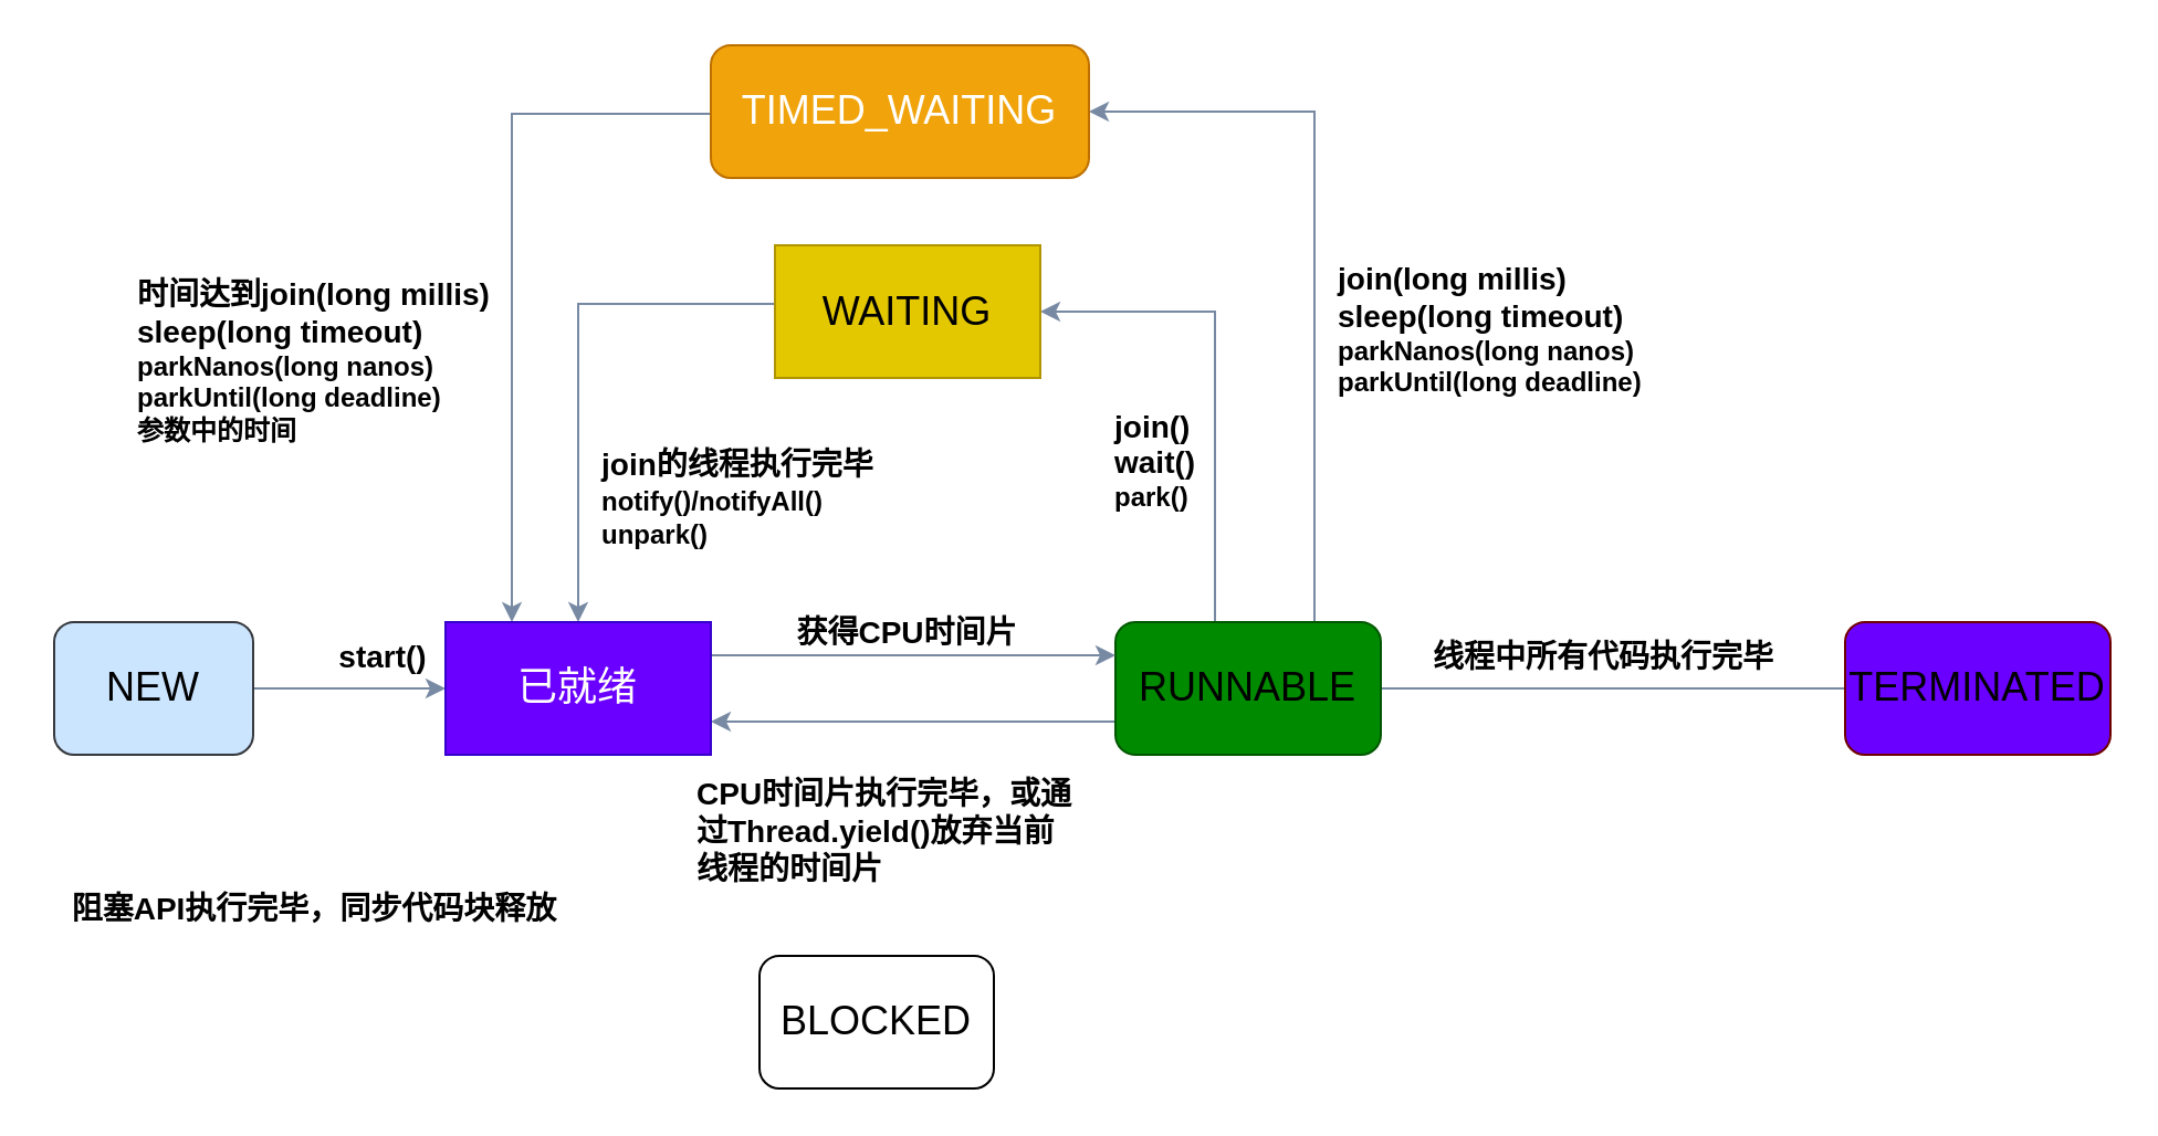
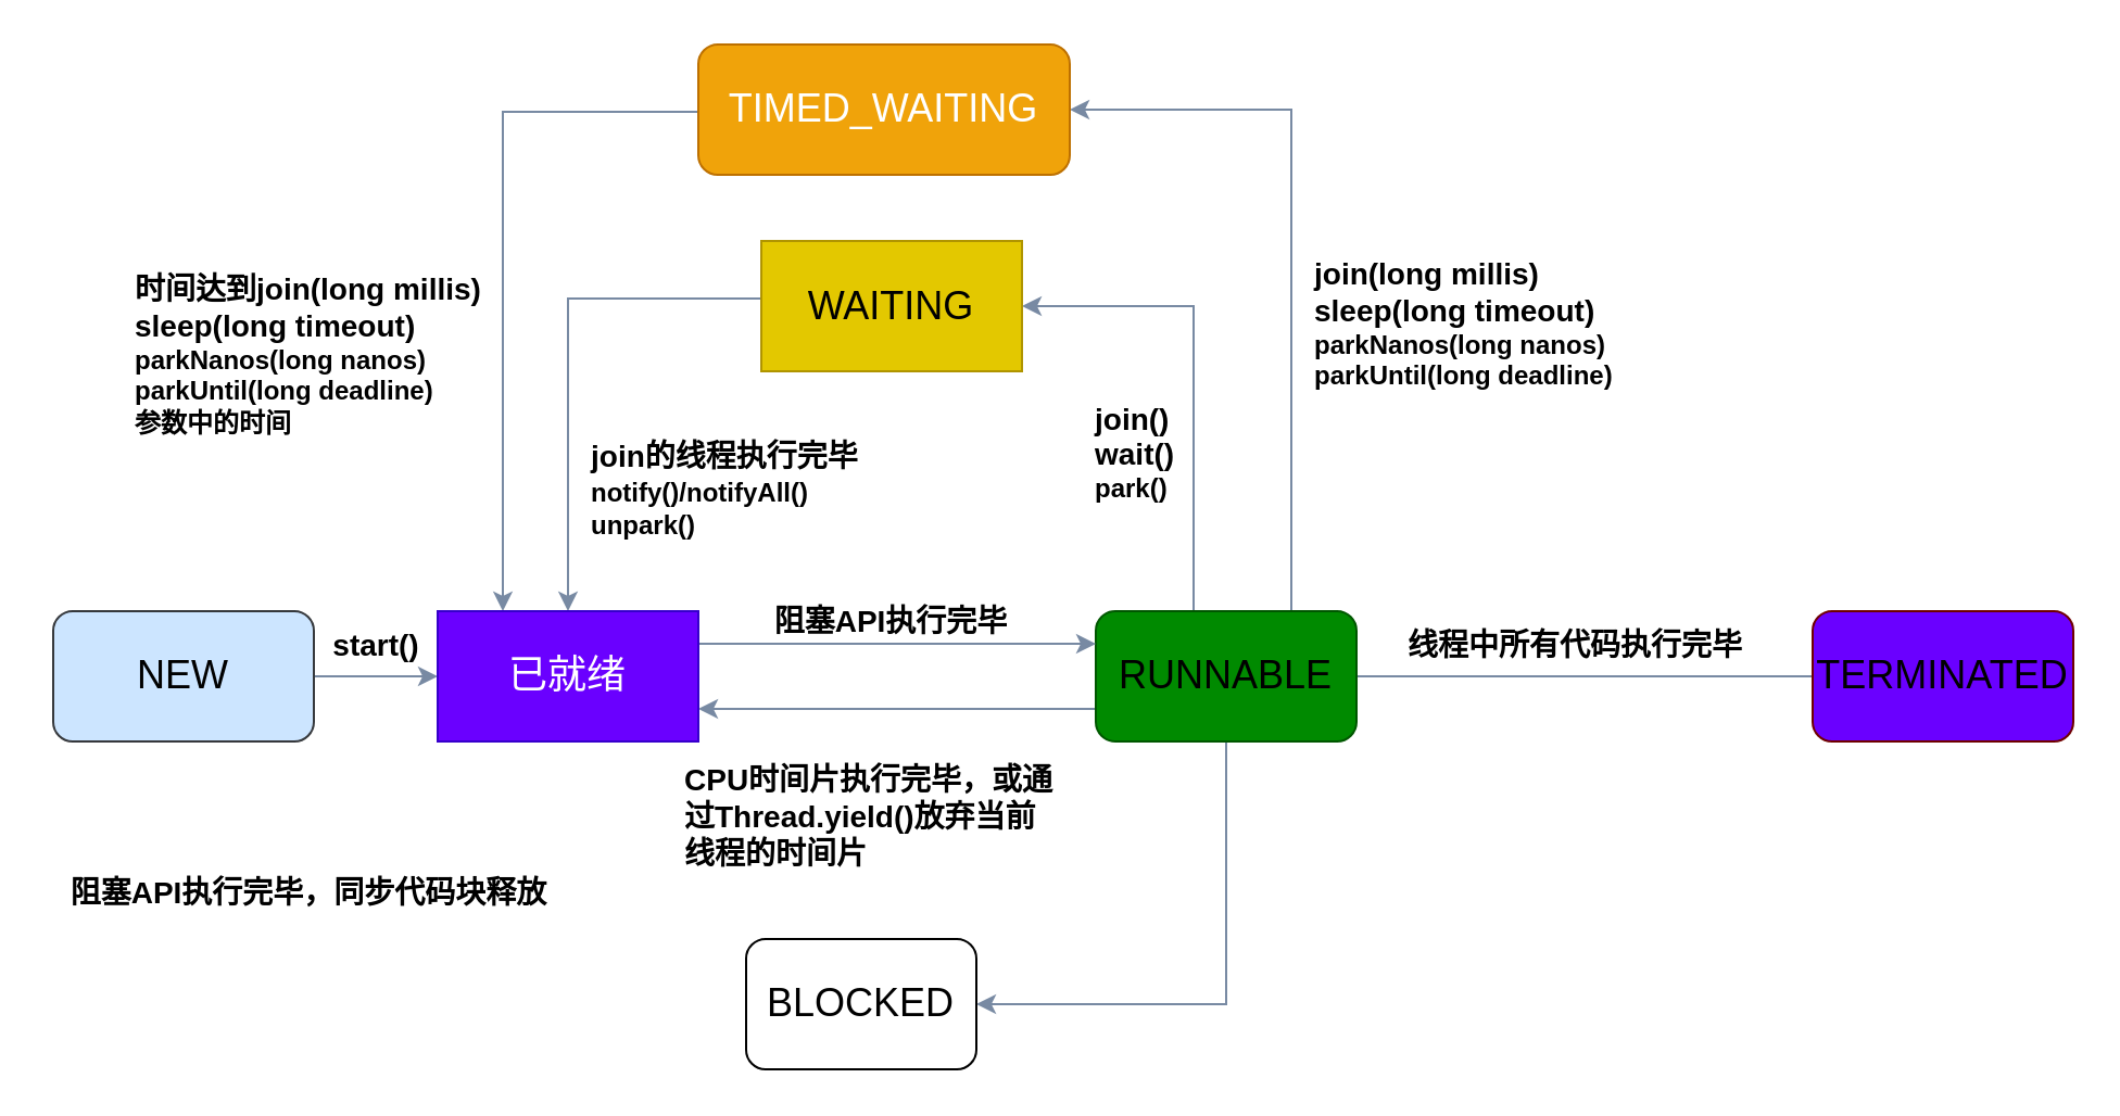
  <mxCell id="0" />
  <mxCell id="1" parent="0" />
  <mxCell id="2" style="edgeStyle=orthogonalEdgeStyle;curved=0;rounded=1;sketch=0;orthogonalLoop=1;jettySize=auto;html=1;exitX=1;exitY=0.5;exitDx=0;exitDy=0;entryX=0;entryY=0.5;entryDx=0;entryDy=0;strokeColor=#788AA3;fillColor=#B2C9AB;fontColor=#46495D;" parent="1" source="3" target="18" edge="1"><mxGeometry relative="1" as="geometry"><mxPoint x="189" y="311" as="targetPoint" /></mxGeometry></mxCell>
- <mxCell id="3" value="&lt;font style=&quot;font-size: 18px&quot; color=&quot;#000000&quot;&gt;NEW&lt;/font&gt;" style="rounded=1;whiteSpace=wrap;html=1;sketch=0;strokeColor=#36393d;fillColor=#cce5ff;" parent="1" vertex="1"><mxGeometry x="24" y="281" width="90" height="60" as="geometry" /></mxCell>
+ <mxCell id="3" value="&lt;font style=&quot;font-size: 18px&quot; color=&quot;#000000&quot;&gt;NEW&lt;/font&gt;" style="rounded=1;whiteSpace=wrap;html=1;sketch=0;strokeColor=#36393d;fillColor=#cce5ff;" parent="1" vertex="1"><mxGeometry x="24" y="281" width="120" height="60" as="geometry" /></mxCell>
  <mxCell id="4" style="edgeStyle=orthogonalEdgeStyle;curved=0;rounded=1;sketch=0;orthogonalLoop=1;jettySize=auto;html=1;exitX=0;exitY=0.75;exitDx=0;exitDy=0;entryX=1;entryY=0.75;entryDx=0;entryDy=0;fillColor=#B2C9AB;fontColor=#46495D;strokeColor=#788AA3;" parent="1" source="9" target="18" edge="1"><mxGeometry relative="1" as="geometry"><mxPoint x="309" y="326" as="targetPoint" /></mxGeometry></mxCell>
  <mxCell id="5" style="edgeStyle=orthogonalEdgeStyle;curved=0;rounded=1;sketch=0;orthogonalLoop=1;jettySize=auto;html=1;exitX=1;exitY=0.5;exitDx=0;exitDy=0;entryX=0;entryY=0.5;entryDx=0;entryDy=0;strokeColor=#788AA3;fillColor=#B2C9AB;fontColor=#46495D;endArrow=none;" parent="1" source="9" target="10" edge="1"><mxGeometry relative="1" as="geometry" /></mxCell>
  <mxCell id="6" style="edgeStyle=orthogonalEdgeStyle;rounded=0;orthogonalLoop=1;jettySize=auto;html=1;entryX=1;entryY=0.5;entryDx=0;entryDy=0;strokeColor=#788AA3;" edge="1" parent="1" source="9" target="16"><mxGeometry relative="1" as="geometry"><Array as="points"><mxPoint x="549" y="141" /></Array></mxGeometry></mxCell>
  <mxCell id="7" style="edgeStyle=orthogonalEdgeStyle;rounded=0;orthogonalLoop=1;jettySize=auto;html=1;exitX=0.75;exitY=0;exitDx=0;exitDy=0;entryX=1;entryY=0.5;entryDx=0;entryDy=0;strokeColor=#788AA3;" edge="1" parent="1" source="9" target="14"><mxGeometry relative="1" as="geometry" /></mxCell>
+ <mxCell id="8" style="edgeStyle=orthogonalEdgeStyle;rounded=0;orthogonalLoop=1;jettySize=auto;html=1;entryX=1;entryY=0.5;entryDx=0;entryDy=0;strokeColor=#788AA3;" edge="1" parent="1" source="9" target="11"><mxGeometry relative="1" as="geometry"><Array as="points"><mxPoint x="564" y="462" /></Array></mxGeometry></mxCell>
  <mxCell id="9" value="&lt;span style=&quot;color: rgb(0 , 0 , 0) ; font-size: 18px&quot;&gt;RUNNABLE&lt;/span&gt;" style="rounded=1;whiteSpace=wrap;html=1;sketch=0;strokeColor=#005700;fillColor=#008a00;fontColor=#ffffff;" parent="1" vertex="1"><mxGeometry x="504" y="281" width="120" height="60" as="geometry" /></mxCell>
  <mxCell id="10" value="&lt;font color=&quot;#000000&quot;&gt;&lt;span style=&quot;font-size: 18px&quot;&gt;TERMINATED&lt;/span&gt;&lt;/font&gt;" style="rounded=1;whiteSpace=wrap;html=1;sketch=0;strokeColor=#6F0000;fillColor=#6a00ff;fontColor=#ffffff;" parent="1" vertex="1"><mxGeometry x="834" y="281" width="120" height="60" as="geometry" /></mxCell>
  <mxCell id="11" value="&lt;span style=&quot;font-size: 18px&quot;&gt;BLOCKED&lt;/span&gt;" style="rounded=1;whiteSpace=wrap;html=1;sketch=0;" parent="1" vertex="1"><mxGeometry x="343" y="432" width="106" height="60" as="geometry" /></mxCell>
  <mxCell id="12" style="edgeStyle=orthogonalEdgeStyle;curved=0;rounded=1;sketch=0;orthogonalLoop=1;jettySize=auto;html=1;exitX=0.5;exitY=1;exitDx=0;exitDy=0;strokeColor=#788AA3;fillColor=#B2C9AB;fontColor=#46495D;" parent="1" edge="1"><mxGeometry relative="1" as="geometry"><mxPoint x="301" y="37" as="sourcePoint" /><mxPoint x="301" y="37" as="targetPoint" /></mxGeometry></mxCell>
  <mxCell id="13" style="edgeStyle=orthogonalEdgeStyle;rounded=0;orthogonalLoop=1;jettySize=auto;html=1;entryX=0.25;entryY=0;entryDx=0;entryDy=0;strokeColor=#788AA3;" edge="1" parent="1" source="14" target="18"><mxGeometry relative="1" as="geometry"><Array as="points"><mxPoint x="231" y="51" /></Array></mxGeometry></mxCell>
  <mxCell id="14" value="&lt;span style=&quot;font-size: 18px&quot;&gt;TIMED_WAITING&lt;/span&gt;" style="rounded=1;whiteSpace=wrap;html=1;sketch=0;fillColor=#f0a30a;strokeColor=#BD7000;fontColor=#ffffff;" vertex="1" parent="1"><mxGeometry x="321" y="20" width="171" height="60" as="geometry" /></mxCell>
  <mxCell id="15" style="edgeStyle=orthogonalEdgeStyle;rounded=0;orthogonalLoop=1;jettySize=auto;html=1;entryX=0.5;entryY=0;entryDx=0;entryDy=0;strokeColor=#788AA3;" edge="1" parent="1" source="16" target="18"><mxGeometry relative="1" as="geometry"><Array as="points"><mxPoint x="261" y="137" /></Array></mxGeometry></mxCell>
  <mxCell id="16" value="&lt;font color=&quot;#000000&quot;&gt;&lt;span style=&quot;font-size: 18px&quot;&gt;WAITING&lt;/span&gt;&lt;/font&gt;" style="whiteSpace=wrap;html=1;sketch=0;strokeColor=#B09500;fillColor=#e3c800;fontColor=#ffffff;rounded=0;" vertex="1" parent="1"><mxGeometry x="350" y="110.5" width="120" height="60" as="geometry" /></mxCell>
  <mxCell id="17" style="edgeStyle=orthogonalEdgeStyle;rounded=0;orthogonalLoop=1;jettySize=auto;html=1;exitX=1;exitY=0.25;exitDx=0;exitDy=0;entryX=0;entryY=0.25;entryDx=0;entryDy=0;strokeColor=#788AA3;" edge="1" parent="1" source="18" target="9"><mxGeometry relative="1" as="geometry" /></mxCell>
  <mxCell id="18" value="&lt;font style=&quot;font-size: 18px&quot;&gt;已就绪&lt;/font&gt;" style="rounded=0;whiteSpace=wrap;html=1;fillColor=#6a00ff;strokeColor=#3700CC;fontColor=#ffffff;" vertex="1" parent="1"><mxGeometry x="201" y="281" width="120" height="60" as="geometry" /></mxCell>
  <mxCell id="19" value="&lt;font style=&quot;font-size: 14px&quot; color=&quot;#000000&quot;&gt;start()&lt;/font&gt;" style="text;html=1;strokeColor=none;fillColor=none;align=center;verticalAlign=middle;whiteSpace=wrap;rounded=0;fontStyle=1" vertex="1" parent="1"><mxGeometry x="153" y="287" width="40" height="20" as="geometry" /></mxCell>
  <mxCell id="20" value="&lt;font color=&quot;#000000&quot;&gt;&lt;span style=&quot;font-size: 14px&quot;&gt;join(long millis)&lt;/span&gt;&lt;br&gt;&lt;span style=&quot;font-size: 14px&quot;&gt;sleep(long timeout)&lt;br&gt;&lt;/span&gt;parkNanos(long nanos)&lt;br&gt;parkUntil(long deadline)&lt;br&gt;&lt;/font&gt;" style="text;html=1;strokeColor=none;fillColor=none;align=left;verticalAlign=middle;whiteSpace=wrap;rounded=0;fontStyle=1;horizontal=1;" vertex="1" parent="1"><mxGeometry x="603" y="115" width="144" height="67" as="geometry" /></mxCell>
  <mxCell id="21" value="&lt;font color=&quot;#000000&quot;&gt;&lt;span style=&quot;font-size: 14px&quot;&gt;join()&lt;/span&gt;&lt;br&gt;&lt;span style=&quot;font-size: 14px&quot;&gt;wait()&lt;br&gt;&lt;/span&gt;park()&lt;br&gt;&lt;/font&gt;" style="text;html=1;strokeColor=none;fillColor=none;align=left;verticalAlign=middle;whiteSpace=wrap;rounded=0;fontStyle=1" vertex="1" parent="1"><mxGeometry x="502" y="174" width="44" height="67" as="geometry" /></mxCell>
  <mxCell id="22" value="&lt;font color=&quot;#000000&quot;&gt;&lt;span style=&quot;font-size: 14px&quot;&gt;阻塞API执行完毕，同步代码块释放&lt;/span&gt;&lt;/font&gt;" style="text;html=1;strokeColor=none;fillColor=none;align=center;verticalAlign=middle;whiteSpace=wrap;rounded=0;fontStyle=1" vertex="1" parent="1"><mxGeometry x="20" y="389" width="244" height="43" as="geometry" /></mxCell>
- <mxCell id="23" value="&lt;font color=&quot;#000000&quot;&gt;&lt;span style=&quot;font-size: 14px&quot;&gt;获得CPU时间片&lt;/span&gt;&lt;/font&gt;" style="text;html=1;strokeColor=none;fillColor=none;align=center;verticalAlign=middle;whiteSpace=wrap;rounded=0;fontStyle=1" vertex="1" parent="1"><mxGeometry x="288" y="264" width="244" height="43" as="geometry" /></mxCell>
+ <mxCell id="23" value="&lt;font color=&quot;#000000&quot;&gt;&lt;span style=&quot;font-size: 14px&quot;&gt;阻塞API执行完毕&lt;/span&gt;&lt;/font&gt;" style="text;html=1;strokeColor=none;fillColor=none;align=center;verticalAlign=middle;whiteSpace=wrap;rounded=0;fontStyle=1" vertex="1" parent="1"><mxGeometry x="288" y="264" width="244" height="43" as="geometry" /></mxCell>
  <mxCell id="24" value="&lt;font color=&quot;#000000&quot;&gt;&lt;span style=&quot;font-size: 14px&quot;&gt;CPU时间片执行完毕，或通过&lt;/span&gt;&lt;span style=&quot;font-size: 14px&quot;&gt;Thread.yield()放弃当前线程的时间片&lt;/span&gt;&lt;/font&gt;" style="text;html=1;strokeColor=none;fillColor=none;align=left;verticalAlign=middle;whiteSpace=wrap;rounded=0;fontStyle=1" vertex="1" parent="1"><mxGeometry x="313" y="351" width="174" height="49" as="geometry" /></mxCell>
  <mxCell id="25" value="&lt;font color=&quot;#000000&quot;&gt;&lt;span style=&quot;font-size: 14px&quot;&gt;线程中所有代码执行完毕&lt;/span&gt;&lt;/font&gt;" style="text;html=1;strokeColor=none;fillColor=none;align=center;verticalAlign=middle;whiteSpace=wrap;rounded=0;fontStyle=1" vertex="1" parent="1"><mxGeometry x="603" y="275.5" width="244" height="43" as="geometry" /></mxCell>
  <mxCell id="26" value="&lt;font color=&quot;#000000&quot;&gt;&lt;span style=&quot;font-size: 14px&quot;&gt;时间达到join(long millis)&lt;/span&gt;&lt;br&gt;&lt;span style=&quot;font-size: 14px&quot;&gt;sleep(long timeout)&lt;br&gt;&lt;/span&gt;parkNanos(long nanos)&lt;br&gt;parkUntil(long deadline)&lt;br&gt;参数中的时间&lt;br&gt;&lt;/font&gt;" style="text;html=1;strokeColor=none;fillColor=none;align=left;verticalAlign=bottom;whiteSpace=wrap;rounded=0;fontStyle=1" vertex="1" parent="1"><mxGeometry x="60" y="137" width="179" height="67" as="geometry" /></mxCell>
  <mxCell id="27" value="&lt;font color=&quot;#000000&quot;&gt;&lt;span style=&quot;font-size: 14px&quot;&gt;join的线程执行完毕&lt;br&gt;&lt;/span&gt;notify()/notifyAll()&lt;span style=&quot;font-size: 14px&quot;&gt;&lt;br&gt;&lt;/span&gt;unpark()&lt;br&gt;&lt;/font&gt;" style="text;html=1;strokeColor=none;fillColor=none;align=left;verticalAlign=middle;whiteSpace=wrap;rounded=0;fontStyle=1" vertex="1" parent="1"><mxGeometry x="270" y="191" width="130" height="67" as="geometry" /></mxCell>
